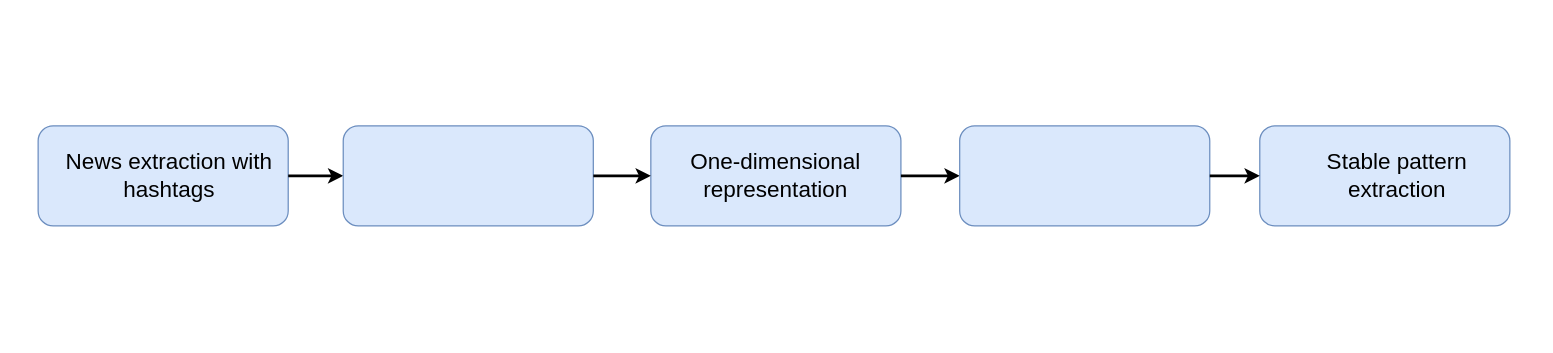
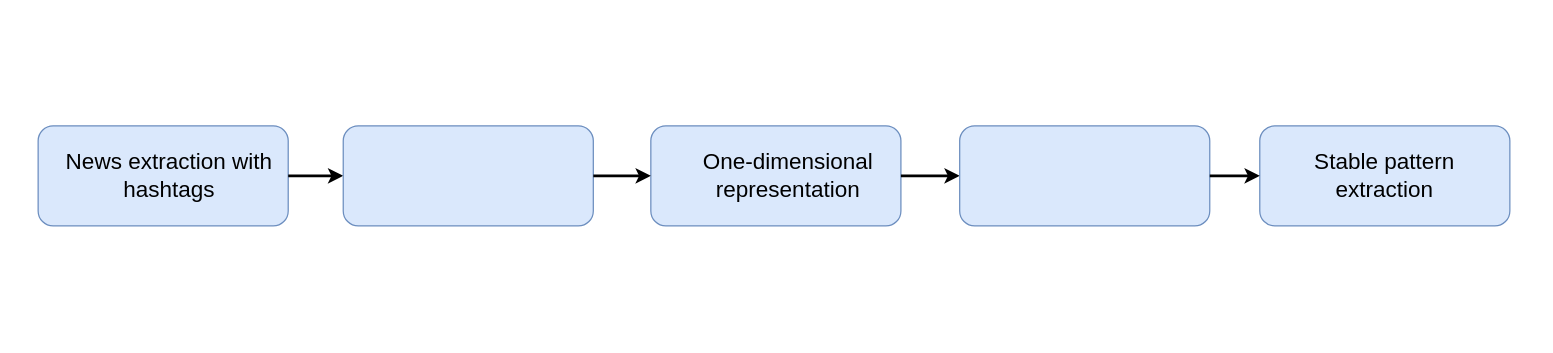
  <mxCell id="0" />
  <mxCell id="1" parent="0" />
  <mxCell id="2" value="" style="rounded=0;whiteSpace=wrap;html=1;fontSize=18;strokeColor=none;" parent="1" vertex="1"><mxGeometry x="20" y="20" width="1200" height="240" as="geometry" /></mxCell>
  <mxCell id="3" value="" style="rounded=1;whiteSpace=wrap;html=1;fillColor=#dae8fc;strokeColor=#6c8ebf;" parent="1" vertex="1"><mxGeometry x="30" y="100" width="200" height="80" as="geometry" /></mxCell>
  <mxCell id="4" value="&lt;font style=&quot;font-size: 18px;&quot;&gt;News extraction with hashtags&lt;/font&gt;" style="text;html=1;strokeColor=none;fillColor=none;align=center;verticalAlign=middle;whiteSpace=wrap;rounded=0;fontSize=16;" parent="1" vertex="1"><mxGeometry x="50" y="125" width="170" height="30" as="geometry" /></mxCell>
  <mxCell id="5" value="" style="endArrow=classic;html=1;rounded=0;fontSize=16;strokeWidth=2;exitX=1;exitY=0.5;exitDx=0;exitDy=0;entryX=0;entryY=0.5;entryDx=0;entryDy=0;" parent="1" source="3" target="6" edge="1"><mxGeometry width="50" height="50" relative="1" as="geometry"><mxPoint x="353.5" y="140" as="sourcePoint" /><mxPoint x="250" y="220" as="targetPoint" /></mxGeometry></mxCell>
  <mxCell id="6" value="" style="rounded=1;whiteSpace=wrap;html=1;fillColor=#dae8fc;strokeColor=#6c8ebf;" parent="1" vertex="1"><mxGeometry x="274" y="100" width="200" height="80" as="geometry" /></mxCell>
  <mxCell id="7" value="" style="rounded=1;whiteSpace=wrap;html=1;fillColor=#dae8fc;strokeColor=#6c8ebf;" parent="1" vertex="1"><mxGeometry x="520" y="100" width="200" height="80" as="geometry" /></mxCell>
- <mxCell id="8" value="&lt;font style=&quot;font-size: 18px;&quot;&gt;One-dimensional representation&lt;/font&gt;" style="text;html=1;strokeColor=none;fillColor=none;align=center;verticalAlign=middle;whiteSpace=wrap;rounded=0;fontSize=16;" parent="1" vertex="1"><mxGeometry x="535" y="110" width="170" height="60" as="geometry" /></mxCell>
+ <mxCell id="8" value="&lt;font style=&quot;font-size: 18px;&quot;&gt;One-dimensional representation&lt;/font&gt;" style="text;html=1;strokeColor=none;fillColor=none;align=center;verticalAlign=middle;whiteSpace=wrap;rounded=0;fontSize=16;" parent="1" vertex="1"><mxGeometry x="545" y="110" width="170" height="60" as="geometry" /></mxCell>
  <mxCell id="9" value="" style="endArrow=classic;html=1;rounded=0;fontSize=16;strokeWidth=2;exitX=1;exitY=0.5;exitDx=0;exitDy=0;entryX=0;entryY=0.5;entryDx=0;entryDy=0;" parent="1" source="7" target="10" edge="1"><mxGeometry width="50" height="50" relative="1" as="geometry"><mxPoint x="690" y="280" as="sourcePoint" /><mxPoint x="690.5" y="320" as="targetPoint" /></mxGeometry></mxCell>
  <mxCell id="10" value="" style="rounded=1;whiteSpace=wrap;html=1;fillColor=#dae8fc;strokeColor=#6c8ebf;" parent="1" vertex="1"><mxGeometry x="767" y="100" width="200" height="80" as="geometry" /></mxCell>
  <mxCell id="11" value="" style="endArrow=classic;html=1;rounded=0;fontSize=16;strokeWidth=2;exitX=1;exitY=0.5;exitDx=0;exitDy=0;entryX=0;entryY=0.5;entryDx=0;entryDy=0;" parent="1" source="6" target="7" edge="1"><mxGeometry width="50" height="50" relative="1" as="geometry"><mxPoint x="353.5" y="260" as="sourcePoint" /><mxPoint x="354" y="300" as="targetPoint" /></mxGeometry></mxCell>
  <mxCell id="12" style="edgeStyle=orthogonalEdgeStyle;rounded=0;orthogonalLoop=1;jettySize=auto;html=1;exitX=0.5;exitY=1;exitDx=0;exitDy=0;strokeWidth=2;fontSize=18;startArrow=block;startFill=0;" parent="1" source="8" target="8" edge="1"><mxGeometry relative="1" as="geometry" /></mxCell>
  <mxCell id="13" value="" style="rounded=1;whiteSpace=wrap;html=1;fillColor=#dae8fc;strokeColor=#6c8ebf;" parent="1" vertex="1"><mxGeometry x="1007" y="100" width="200" height="80" as="geometry" /></mxCell>
- <mxCell id="14" value="&lt;font style=&quot;font-size: 18px;&quot;&gt;Stable pattern extraction&lt;/font&gt;" style="text;html=1;strokeColor=none;fillColor=none;align=center;verticalAlign=middle;whiteSpace=wrap;rounded=0;fontSize=16;" parent="1" vertex="1"><mxGeometry x="1032" y="110" width="170" height="60" as="geometry" /></mxCell>
+ <mxCell id="14" value="&lt;font style=&quot;font-size: 18px;&quot;&gt;Stable pattern extraction&lt;/font&gt;" style="text;html=1;strokeColor=none;fillColor=none;align=center;verticalAlign=middle;whiteSpace=wrap;rounded=0;fontSize=16;" parent="1" vertex="1"><mxGeometry x="1022" y="110" width="170" height="60" as="geometry" /></mxCell>
  <mxCell id="15" value="" style="endArrow=classic;html=1;rounded=0;fontSize=16;strokeWidth=2;exitX=1;exitY=0.5;exitDx=0;exitDy=0;entryX=0;entryY=0.5;entryDx=0;entryDy=0;" parent="1" source="10" target="13" edge="1"><mxGeometry width="50" height="50" relative="1" as="geometry"><mxPoint x="477" y="470" as="sourcePoint" /><mxPoint x="477.5" y="510" as="targetPoint" /></mxGeometry></mxCell>
